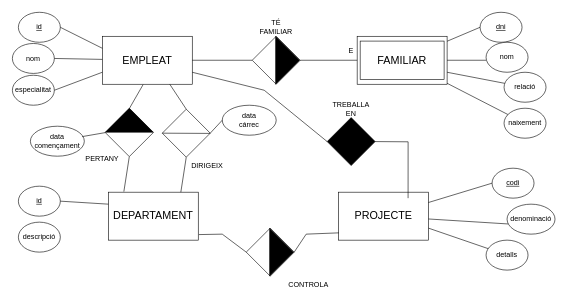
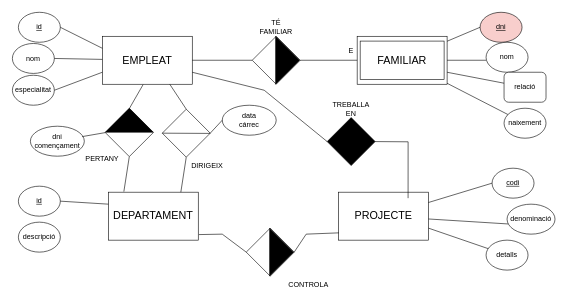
  <mxCell id="0" />
  <mxCell id="1" parent="0" />
  <mxCell id="2" value="&lt;span style=&quot;font-size: 18px;&quot;&gt;EMPLEAT&lt;/span&gt;" style="rounded=0;whiteSpace=wrap;html=1;" vertex="1" parent="1"><mxGeometry x="170" y="60" width="150" height="80" as="geometry" /></mxCell>
  <mxCell id="3" value="&lt;u&gt;id&lt;/u&gt;" style="ellipse;whiteSpace=wrap;html=1;" vertex="1" parent="1"><mxGeometry x="30" y="20" width="70" height="50" as="geometry" /></mxCell>
  <mxCell id="4" value="" style="endArrow=none;html=1;rounded=0;entryX=0;entryY=0.25;entryDx=0;entryDy=0;exitX=1;exitY=0.5;exitDx=0;exitDy=0;" edge="1" parent="1" source="3" target="2"><mxGeometry width="50" height="50" relative="1" as="geometry"><mxPoint x="490" y="180" as="sourcePoint" /><mxPoint x="540" y="130" as="targetPoint" /></mxGeometry></mxCell>
  <mxCell id="5" value="nom" style="ellipse;whiteSpace=wrap;html=1;" vertex="1" parent="1"><mxGeometry x="20" y="72" width="70" height="50" as="geometry" /></mxCell>
  <mxCell id="6" value="" style="endArrow=none;html=1;rounded=0;exitX=1;exitY=0.5;exitDx=0;exitDy=0;" edge="1" parent="1" source="5" target="2"><mxGeometry width="50" height="50" relative="1" as="geometry"><mxPoint x="570" y="180" as="sourcePoint" /><mxPoint x="309" y="140" as="targetPoint" /></mxGeometry></mxCell>
  <mxCell id="7" value="especialitat" style="ellipse;whiteSpace=wrap;html=1;" vertex="1" parent="1"><mxGeometry x="20" y="125" width="70" height="50" as="geometry" /></mxCell>
  <mxCell id="8" value="" style="endArrow=none;html=1;rounded=0;exitX=1;exitY=0.5;exitDx=0;exitDy=0;" edge="1" parent="1" source="7"><mxGeometry width="50" height="50" relative="1" as="geometry"><mxPoint x="580" y="190" as="sourcePoint" /><mxPoint x="170" y="120" as="targetPoint" /></mxGeometry></mxCell>
  <mxCell id="9" value="&lt;span style=&quot;font-size: 18px;&quot;&gt;PROJECTE&lt;/span&gt;" style="rounded=0;whiteSpace=wrap;html=1;" vertex="1" parent="1"><mxGeometry x="564" y="320" width="150" height="80" as="geometry" /></mxCell>
  <mxCell id="10" value="&lt;u&gt;codi&lt;/u&gt;" style="ellipse;whiteSpace=wrap;html=1;" vertex="1" parent="1"><mxGeometry x="820" y="280" width="70" height="50" as="geometry" /></mxCell>
  <mxCell id="11" value="" style="endArrow=none;html=1;rounded=0;exitX=0;exitY=0.5;exitDx=0;exitDy=0;" edge="1" parent="1" source="10" target="9"><mxGeometry width="50" height="50" relative="1" as="geometry"><mxPoint x="884" y="439.5" as="sourcePoint" /><mxPoint x="934" y="389.5" as="targetPoint" /></mxGeometry></mxCell>
  <mxCell id="12" value="denominació" style="ellipse;whiteSpace=wrap;html=1;" vertex="1" parent="1"><mxGeometry x="845" y="340" width="80" height="50" as="geometry" /></mxCell>
  <mxCell id="13" value="" style="endArrow=none;html=1;rounded=0;exitX=0.023;exitY=0.66;exitDx=0;exitDy=0;exitPerimeter=0;" edge="1" parent="1" source="12" target="9"><mxGeometry width="50" height="50" relative="1" as="geometry"><mxPoint x="774" y="340" as="sourcePoint" /><mxPoint x="703" y="399.5" as="targetPoint" /></mxGeometry></mxCell>
  <mxCell id="14" value="detalls" style="ellipse;whiteSpace=wrap;html=1;" vertex="1" parent="1"><mxGeometry x="810" y="400" width="70" height="50" as="geometry" /></mxCell>
  <mxCell id="15" value="" style="endArrow=none;html=1;rounded=0;entryX=1;entryY=0.75;entryDx=0;entryDy=0;" edge="1" parent="1" source="14" target="9"><mxGeometry width="50" height="50" relative="1" as="geometry"><mxPoint x="974" y="449.5" as="sourcePoint" /><mxPoint x="564" y="379.5" as="targetPoint" /></mxGeometry></mxCell>
  <mxCell id="16" value="&lt;span style=&quot;font-size: 18px;&quot;&gt;DEPARTAMENT&lt;/span&gt;" style="rounded=0;whiteSpace=wrap;html=1;" vertex="1" parent="1"><mxGeometry x="180" y="320" width="150" height="80" as="geometry" /></mxCell>
  <mxCell id="17" value="&lt;u&gt;id&lt;/u&gt;" style="ellipse;whiteSpace=wrap;html=1;" vertex="1" parent="1"><mxGeometry x="30" y="310" width="70" height="50" as="geometry" /></mxCell>
  <mxCell id="18" value="" style="endArrow=none;html=1;rounded=0;entryX=0;entryY=0.25;entryDx=0;entryDy=0;exitX=1;exitY=0.5;exitDx=0;exitDy=0;" edge="1" parent="1" source="17" target="16"><mxGeometry width="50" height="50" relative="1" as="geometry"><mxPoint x="500" y="440" as="sourcePoint" /><mxPoint x="550" y="390" as="targetPoint" /></mxGeometry></mxCell>
  <mxCell id="19" value="descripció" style="ellipse;whiteSpace=wrap;html=1;" vertex="1" parent="1"><mxGeometry x="30" y="370" width="70" height="50" as="geometry" /></mxCell>
  <mxCell id="20" value="" style="endArrow=none;html=1;rounded=0;entryX=0.173;entryY=-0.012;entryDx=0;entryDy=0;exitX=0.5;exitY=1;exitDx=0;exitDy=0;entryPerimeter=0;" edge="1" parent="1" source="22" target="16"><mxGeometry width="50" height="50" relative="1" as="geometry"><mxPoint x="229.67" y="340.64" as="sourcePoint" /><mxPoint x="227" y="363.99" as="targetPoint" /></mxGeometry></mxCell>
  <mxCell id="21" value="PERTANY" style="text;html=1;strokeColor=none;fillColor=none;align=center;verticalAlign=middle;whiteSpace=wrap;rounded=0;" vertex="1" parent="1"><mxGeometry x="140" y="250" width="60" height="30" as="geometry" /></mxCell>
  <mxCell id="22" value="" style="rhombus;whiteSpace=wrap;html=1;fillColor=#FFFFFF;" vertex="1" parent="1"><mxGeometry x="175" y="180.64" width="80" height="80" as="geometry" /></mxCell>
  <mxCell id="23" value="" style="endArrow=none;html=1;rounded=0;entryX=0.5;entryY=0;entryDx=0;entryDy=0;exitX=0.5;exitY=1;exitDx=0;exitDy=0;" edge="1" parent="1" target="22"><mxGeometry width="50" height="50" relative="1" as="geometry"><mxPoint x="238" y="140.64" as="sourcePoint" /><mxPoint x="230" y="203.99" as="targetPoint" /></mxGeometry></mxCell>
- <mxCell id="24" value="data&lt;br&gt;començament" style="ellipse;whiteSpace=wrap;html=1;" vertex="1" parent="1"><mxGeometry x="50" y="210" width="90" height="50" as="geometry" /></mxCell>
+ <mxCell id="24" value="dni&lt;br&gt;començament" style="ellipse;whiteSpace=wrap;html=1;" vertex="1" parent="1"><mxGeometry x="50" y="210" width="90" height="50" as="geometry" /></mxCell>
  <mxCell id="25" value="" style="endArrow=none;html=1;rounded=0;exitX=0.962;exitY=0.346;exitDx=0;exitDy=0;exitPerimeter=0;entryX=0;entryY=0.5;entryDx=0;entryDy=0;" edge="1" parent="1" source="24" target="22"><mxGeometry width="50" height="50" relative="1" as="geometry"><mxPoint x="380" y="281.99" as="sourcePoint" /><mxPoint y="264.49" as="targetPoint" x="150" /></mxGeometry></mxCell>
  <mxCell id="26" value="" style="endArrow=none;html=1;rounded=0;entryX=0.173;entryY=-0.012;entryDx=0;entryDy=0;exitX=0.5;exitY=1;exitDx=0;exitDy=0;entryPerimeter=0;" edge="1" source="27" parent="1"><mxGeometry width="50" height="50" relative="1" as="geometry"><mxPoint x="324.67" y="341.6" as="sourcePoint" /><mxPoint x="300.95" y="320" as="targetPoint" /></mxGeometry></mxCell>
  <mxCell id="27" value="" style="rhombus;whiteSpace=wrap;html=1;fillColor=#FFFFFF;" vertex="1" parent="1"><mxGeometry x="270" y="181.6" width="80" height="80" as="geometry" /></mxCell>
  <mxCell id="28" value="" style="endArrow=none;html=1;rounded=0;entryX=0.5;entryY=0;entryDx=0;entryDy=0;exitX=0.75;exitY=1;exitDx=0;exitDy=0;" edge="1" target="27" parent="1" source="2"><mxGeometry width="50" height="50" relative="1" as="geometry"><mxPoint x="333" y="141.6" as="sourcePoint" /><mxPoint x="325" y="204.95" as="targetPoint" /></mxGeometry></mxCell>
  <mxCell id="29" value="data&lt;br&gt;cárrec" style="ellipse;whiteSpace=wrap;html=1;" vertex="1" parent="1"><mxGeometry x="370" y="175" width="90" height="50" as="geometry" /></mxCell>
  <mxCell id="30" value="" style="endArrow=none;html=1;rounded=0;exitX=0;exitY=0.5;exitDx=0;exitDy=0;entryX=1;entryY=0.5;entryDx=0;entryDy=0;" edge="1" source="29" target="27" parent="1"><mxGeometry width="50" height="50" relative="1" as="geometry"><mxPoint x="475" y="282.95" as="sourcePoint" /><mxPoint x="245" y="265.45" as="targetPoint" /></mxGeometry></mxCell>
  <mxCell id="31" value="DIRIGEIX" style="text;html=1;strokeColor=none;fillColor=none;align=center;verticalAlign=middle;whiteSpace=wrap;rounded=0;" vertex="1" parent="1"><mxGeometry x="315" y="261.6" width="60" height="30" as="geometry" /></mxCell>
  <mxCell id="32" value="" style="endArrow=none;html=1;rounded=0;exitX=0;exitY=0.5;exitDx=0;exitDy=0;" edge="1" parent="1" source="27"><mxGeometry width="50" height="50" relative="1" as="geometry"><mxPoint x="200" y="370" as="sourcePoint" /><mxPoint x="350" y="222" as="targetPoint" /></mxGeometry></mxCell>
  <mxCell id="33" value="" style="triangle;whiteSpace=wrap;html=1;fillColor=#000000;direction=north;" vertex="1" parent="1"><mxGeometry x="175" y="180" width="80" height="40" as="geometry" /></mxCell>
  <mxCell id="34" value="&lt;span style=&quot;font-size: 18px;&quot;&gt;FAMILIAR&lt;/span&gt;" style="rounded=0;whiteSpace=wrap;html=1;" vertex="1" parent="1"><mxGeometry x="595" y="60" width="150" height="80" as="geometry" /></mxCell>
- <mxCell id="35" value="&lt;u&gt;dni&lt;/u&gt;" style="ellipse;whiteSpace=wrap;html=1;" vertex="1" parent="1"><mxGeometry x="800" y="20" width="70" height="50" as="geometry" /></mxCell>
+ <mxCell id="35" value="&lt;u&gt;dni&lt;/u&gt;" style="ellipse;whiteSpace=wrap;html=1;fillColor=#f8cecc;" vertex="1" parent="1"><mxGeometry x="800" y="20" width="70" height="50" as="geometry" /></mxCell>
  <mxCell id="36" value="" style="endArrow=none;html=1;rounded=0;exitX=0;exitY=0.5;exitDx=0;exitDy=0;" edge="1" parent="1" source="35" target="34"><mxGeometry width="50" height="50" relative="1" as="geometry"><mxPoint x="920" y="189.5" as="sourcePoint" /><mxPoint x="970" y="139.5" as="targetPoint" /></mxGeometry></mxCell>
  <mxCell id="37" value="nom" style="ellipse;whiteSpace=wrap;html=1;" vertex="1" parent="1"><mxGeometry x="810" y="70" width="70" height="50" as="geometry" /></mxCell>
  <mxCell id="38" value="" style="endArrow=none;html=1;rounded=0;" edge="1" parent="1" target="34"><mxGeometry width="50" height="50" relative="1" as="geometry"><mxPoint x="810" y="100" as="sourcePoint" /><mxPoint x="739" y="149.5" as="targetPoint" /></mxGeometry></mxCell>
- <mxCell id="39" value="relació" style="ellipse;whiteSpace=wrap;html=1;" vertex="1" parent="1"><mxGeometry x="840" y="120" width="70" height="50" as="geometry" /></mxCell>
+ <mxCell id="39" value="relació" style="whiteSpace=wrap;html=1;rounded=1;" vertex="1" parent="1"><mxGeometry x="840" y="120" width="70" height="50" as="geometry" /></mxCell>
  <mxCell id="40" value="" style="endArrow=none;html=1;rounded=0;entryX=1;entryY=0.75;entryDx=0;entryDy=0;" edge="1" parent="1" source="39" target="34"><mxGeometry width="50" height="50" relative="1" as="geometry"><mxPoint x="1010" y="199.5" as="sourcePoint" /><mxPoint x="600" y="129.5" as="targetPoint" /></mxGeometry></mxCell>
  <mxCell id="41" value="naixement" style="ellipse;whiteSpace=wrap;html=1;" vertex="1" parent="1"><mxGeometry x="840" y="180" width="70" height="50" as="geometry" /></mxCell>
  <mxCell id="42" value="" style="endArrow=none;html=1;rounded=0;" edge="1" parent="1" source="41" target="34"><mxGeometry width="50" height="50" relative="1" as="geometry"><mxPoint x="1010" y="259.5" as="sourcePoint" /><mxPoint x="750" y="189.5" as="targetPoint" /></mxGeometry></mxCell>
  <mxCell id="43" value="" style="rhombus;whiteSpace=wrap;html=1;fillColor=#FFFFFF;" vertex="1" parent="1"><mxGeometry x="420" y="60" width="80" height="80" as="geometry" /></mxCell>
  <mxCell id="44" value="" style="endArrow=none;html=1;rounded=0;entryX=0;entryY=0.5;entryDx=0;entryDy=0;" edge="1" parent="1" source="2" target="43"><mxGeometry width="50" height="50" relative="1" as="geometry"><mxPoint x="610" y="220" as="sourcePoint" /><mxPoint x="660" y="170" as="targetPoint" /></mxGeometry></mxCell>
  <mxCell id="45" value="" style="endArrow=none;html=1;rounded=0;exitX=1;exitY=0.5;exitDx=0;exitDy=0;entryX=0;entryY=0.5;entryDx=0;entryDy=0;" edge="1" parent="1" source="43" target="34"><mxGeometry width="50" height="50" relative="1" as="geometry"><mxPoint x="505" y="125" as="sourcePoint" /><mxPoint x="590" y="100" as="targetPoint" /></mxGeometry></mxCell>
  <mxCell id="46" value="" style="triangle;whiteSpace=wrap;html=1;fillColor=#000000;direction=east;" vertex="1" parent="1"><mxGeometry x="459" y="60" width="40" height="80" as="geometry" /></mxCell>
  <mxCell id="47" value="TÉ FAMILIAR" style="text;html=1;strokeColor=none;fillColor=none;align=center;verticalAlign=middle;whiteSpace=wrap;rounded=0;" vertex="1" parent="1"><mxGeometry x="430" y="30" width="60" height="30" as="geometry" /></mxCell>
  <mxCell id="48" value="" style="rhombus;whiteSpace=wrap;html=1;fillColor=#FFFFFF;" vertex="1" parent="1"><mxGeometry x="410" y="380" width="80" height="80" as="geometry" /></mxCell>
  <mxCell id="49" value="" style="endArrow=none;html=1;rounded=0;entryX=0;entryY=0.5;entryDx=0;entryDy=0;exitX=1.007;exitY=0.884;exitDx=0;exitDy=0;exitPerimeter=0;" edge="1" target="48" parent="1" source="16"><mxGeometry width="50" height="50" relative="1" as="geometry"><mxPoint x="310" y="420" as="sourcePoint" /><mxPoint x="650" y="490" as="targetPoint" /><Array as="points"><mxPoint x="370" y="390" /></Array></mxGeometry></mxCell>
  <mxCell id="50" value="" style="endArrow=none;html=1;rounded=0;exitX=1;exitY=0.5;exitDx=0;exitDy=0;entryX=0.003;entryY=0.848;entryDx=0;entryDy=0;entryPerimeter=0;" edge="1" source="48" parent="1" target="9"><mxGeometry width="50" height="50" relative="1" as="geometry"><mxPoint x="495" y="445" as="sourcePoint" /><mxPoint x="570" y="390" as="targetPoint" /><Array as="points"><mxPoint x="510" y="390" /></Array></mxGeometry></mxCell>
  <mxCell id="51" value="" style="triangle;whiteSpace=wrap;html=1;fillColor=#000000;direction=east;" vertex="1" parent="1"><mxGeometry x="449" y="380" width="40" height="80" as="geometry" /></mxCell>
  <mxCell id="52" value="CONTROLA" style="text;html=1;strokeColor=none;fillColor=none;align=center;verticalAlign=middle;whiteSpace=wrap;rounded=0;" vertex="1" parent="1"><mxGeometry x="484" y="460" width="60" height="30" as="geometry" /></mxCell>
  <mxCell id="53" value="" style="rhombus;whiteSpace=wrap;html=1;fillColor=#000000;" vertex="1" parent="1"><mxGeometry x="545" y="195.64" width="80" height="80" as="geometry" /></mxCell>
  <mxCell id="54" value="" style="endArrow=none;html=1;rounded=0;entryX=0;entryY=0.5;entryDx=0;entryDy=0;exitX=1;exitY=0.75;exitDx=0;exitDy=0;" edge="1" parent="1" target="53" source="2"><mxGeometry width="50" height="50" relative="1" as="geometry"><mxPoint x="445" y="235.64" as="sourcePoint" /><mxPoint x="785" y="305.64" as="targetPoint" /><Array as="points"><mxPoint x="440" y="150" /></Array></mxGeometry></mxCell>
  <mxCell id="55" value="" style="endArrow=none;html=1;rounded=0;exitX=1;exitY=0.5;exitDx=0;exitDy=0;entryX=0.773;entryY=0.125;entryDx=0;entryDy=0;entryPerimeter=0;" edge="1" parent="1" source="53" target="9"><mxGeometry width="50" height="50" relative="1" as="geometry"><mxPoint x="630" y="260.64" as="sourcePoint" /><mxPoint x="720" y="235.64" as="targetPoint" /><Array as="points"><mxPoint x="680" y="236" /></Array></mxGeometry></mxCell>
  <mxCell id="56" value="TREBALLA&lt;br&gt;EN" style="text;html=1;strokeColor=none;fillColor=none;align=center;verticalAlign=middle;whiteSpace=wrap;rounded=0;" vertex="1" parent="1"><mxGeometry x="555" y="165.64" width="60" height="30" as="geometry" /></mxCell>
  <mxCell id="57" value="" style="rounded=0;whiteSpace=wrap;html=1;fillColor=none;" vertex="1" parent="1"><mxGeometry x="600" y="68" width="140" height="64" as="geometry" /></mxCell>
  <mxCell id="58" value="E" style="text;html=1;strokeColor=none;fillColor=none;align=center;verticalAlign=middle;whiteSpace=wrap;rounded=0;" vertex="1" parent="1"><mxGeometry x="569.75" y="70" width="30.25" height="30" as="geometry" /></mxCell>
